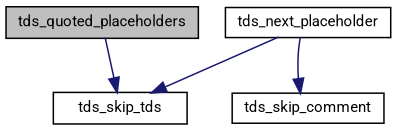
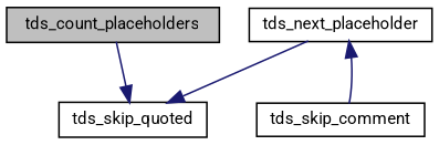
  digraph {
    fontname=Roboto
    rankdir=TB
    node [color=black fillcolor=white fontname=Roboto fontsize=10 shape=record style=filled]
    edge [color=midnightblue fontname=Roboto fontsize=10 labelfontname=Helvetica labelfontsize=10 style=solid]
-   n1 [fillcolor=grey75 fontcolor=black height=0.2 label=tds_quoted_placeholders width=0.4]
-   n2 [height=0.2 label=tds_skip_tds width=0.4]
+   n1 [fillcolor=grey75 fontcolor=black height=0.2 label=tds_count_placeholders width=0.4]
+   n2 [height=0.2 label=tds_skip_quoted width=0.4]
    n3 [height=0.2 label=tds_next_placeholder width=0.4]
    n4 [height=0.2 label=tds_skip_comment width=0.4]
    n1 -> n2
    n3 -> n2
-   n3 -> n4
+   n4 -> n3
  }
